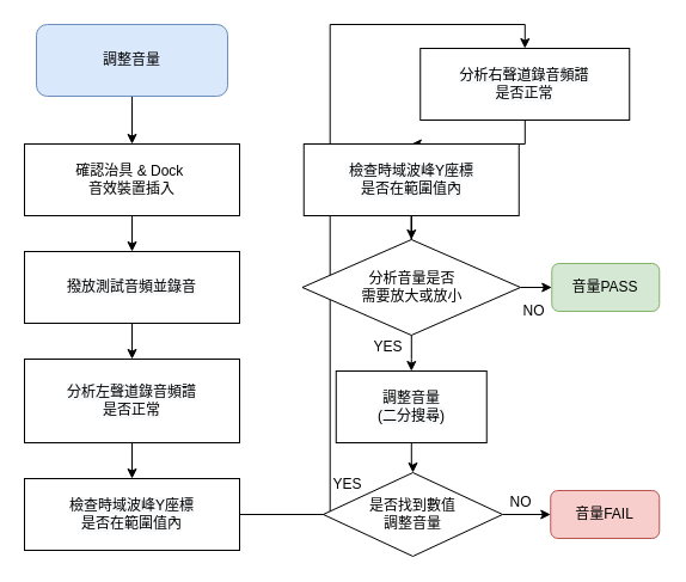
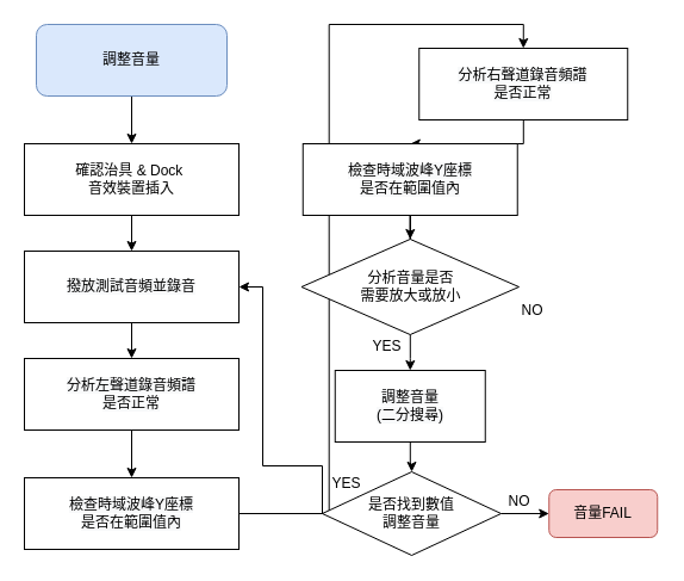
  <mxCell id="0" />
  <mxCell id="1" parent="0" />
  <mxCell id="2" style="edgeStyle=orthogonalEdgeStyle;rounded=0;orthogonalLoop=1;jettySize=auto;html=1;entryX=0.5;entryY=0;entryDx=0;entryDy=0;" parent="1" source="3" target="5" edge="1"><mxGeometry relative="1" as="geometry" /></mxCell>
  <mxCell id="3" value="調整音量" style="rounded=1;whiteSpace=wrap;html=1;fillColor=#dae8fc;strokeColor=#6c8ebf;" parent="1" vertex="1"><mxGeometry x="30" y="20" width="160" height="60" as="geometry" /></mxCell>
  <mxCell id="4" style="edgeStyle=orthogonalEdgeStyle;rounded=0;orthogonalLoop=1;jettySize=auto;html=1;entryX=0.5;entryY=0;entryDx=0;entryDy=0;" parent="1" source="5" target="7" edge="1"><mxGeometry relative="1" as="geometry" /></mxCell>
  <mxCell id="5" value="確認治具 &amp;amp; Dock&amp;nbsp;&lt;br&gt;音效裝置插入" style="rounded=0;whiteSpace=wrap;html=1;" parent="1" vertex="1"><mxGeometry x="20" y="120" width="180" height="60" as="geometry" /></mxCell>
  <mxCell id="6" style="edgeStyle=orthogonalEdgeStyle;rounded=0;orthogonalLoop=1;jettySize=auto;html=1;entryX=0.5;entryY=0;entryDx=0;entryDy=0;" parent="1" source="7" target="11" edge="1"><mxGeometry relative="1" as="geometry" /></mxCell>
  <mxCell id="7" value="&lt;span style=&quot;color: rgb(0 , 0 , 0) ; font-family: &amp;#34;helvetica&amp;#34; ; font-size: 12px ; font-style: normal ; font-weight: 400 ; letter-spacing: normal ; text-align: center ; text-indent: 0px ; text-transform: none ; word-spacing: 0px ; background-color: rgb(248 , 249 , 250) ; display: inline ; float: none&quot;&gt;撥放測試音頻並錄音&lt;br&gt;&lt;/span&gt;" style="rounded=0;whiteSpace=wrap;html=1;" parent="1" vertex="1"><mxGeometry x="20" y="210" width="180" height="60" as="geometry" /></mxCell>
  <mxCell id="8" style="edgeStyle=orthogonalEdgeStyle;rounded=0;orthogonalLoop=1;jettySize=auto;html=1;entryX=0.5;entryY=0;entryDx=0;entryDy=0;" parent="1" source="9" target="13" edge="1"><mxGeometry relative="1" as="geometry" /></mxCell>
  <mxCell id="9" value="&lt;span style=&quot;color: rgb(0 , 0 , 0) ; font-family: &amp;#34;helvetica&amp;#34; ; font-size: 12px ; font-style: normal ; font-weight: 400 ; letter-spacing: normal ; text-align: center ; text-indent: 0px ; text-transform: none ; word-spacing: 0px ; background-color: rgb(248 , 249 , 250) ; display: inline ; float: none&quot;&gt;&lt;br&gt;檢查時域波峰Y座標&lt;br&gt;是否在範圍值內&lt;br&gt;&lt;br&gt;&lt;/span&gt;" style="rounded=0;whiteSpace=wrap;html=1;" parent="1" vertex="1"><mxGeometry x="20" y="400" width="180" height="60" as="geometry" /></mxCell>
  <mxCell id="10" style="edgeStyle=orthogonalEdgeStyle;rounded=0;orthogonalLoop=1;jettySize=auto;html=1;entryX=0.5;entryY=0;entryDx=0;entryDy=0;" parent="1" source="11" target="9" edge="1"><mxGeometry relative="1" as="geometry" /></mxCell>
- <mxCell id="11" value="&lt;span style=&quot;color: rgb(0 , 0 , 0) ; font-family: &amp;#34;helvetica&amp;#34; ; font-size: 12px ; font-style: normal ; font-weight: 400 ; letter-spacing: normal ; text-align: center ; text-indent: 0px ; text-transform: none ; word-spacing: 0px ; background-color: rgb(248 , 249 , 250) ; display: inline ; float: none&quot;&gt;分析左聲道錄音頻譜&lt;br&gt;是否正常&lt;br&gt;&lt;/span&gt;" style="rounded=0;whiteSpace=wrap;html=1;" parent="1" vertex="1"><mxGeometry x="20" y="300" width="180" height="70" as="geometry" /></mxCell>
+ <mxCell id="11" value="&lt;span style=&quot;color: rgb(0 , 0 , 0) ; font-family: &amp;#34;helvetica&amp;#34; ; font-size: 12px ; font-style: normal ; font-weight: 400 ; letter-spacing: normal ; text-align: center ; text-indent: 0px ; text-transform: none ; word-spacing: 0px ; background-color: rgb(248 , 249 , 250) ; display: inline ; float: none&quot;&gt;分析左聲道錄音頻譜&lt;br&gt;是否正常&lt;br&gt;&lt;/span&gt;" style="rounded=0;whiteSpace=wrap;html=1;" parent="1" vertex="1"><mxGeometry x="20" y="300" width="180" height="60" as="geometry" /></mxCell>
  <mxCell id="12" style="edgeStyle=orthogonalEdgeStyle;rounded=0;orthogonalLoop=1;jettySize=auto;html=1;entryX=0.5;entryY=0;entryDx=0;entryDy=0;" parent="1" source="13" target="15" edge="1"><mxGeometry relative="1" as="geometry" /></mxCell>
  <mxCell id="13" value="&lt;span style=&quot;color: rgb(0 , 0 , 0) ; font-family: &amp;#34;helvetica&amp;#34; ; font-size: 12px ; font-style: normal ; font-weight: 400 ; letter-spacing: normal ; text-align: center ; text-indent: 0px ; text-transform: none ; word-spacing: 0px ; background-color: rgb(248 , 249 , 250) ; display: inline ; float: none&quot;&gt;分析右聲道錄音頻譜&lt;br&gt;是否正常&lt;br&gt;&lt;/span&gt;" style="rounded=0;whiteSpace=wrap;html=1;" parent="1" vertex="1"><mxGeometry x="351.25" y="40" width="175" height="60" as="geometry" /></mxCell>
  <mxCell id="14" value="" style="edgeStyle=orthogonalEdgeStyle;rounded=0;orthogonalLoop=1;jettySize=auto;html=1;entryX=0.5;entryY=0;entryDx=0;entryDy=0;" parent="1" source="15" target="18" edge="1"><mxGeometry relative="1" as="geometry" /></mxCell>
  <mxCell id="15" value="&lt;span style=&quot;color: rgb(0 , 0 , 0) ; font-family: &amp;#34;helvetica&amp;#34; ; font-size: 12px ; font-style: normal ; font-weight: 400 ; letter-spacing: normal ; text-align: center ; text-indent: 0px ; text-transform: none ; word-spacing: 0px ; background-color: rgb(248 , 249 , 250) ; display: inline ; float: none&quot;&gt;&lt;br&gt;檢查時域波峰Y座標&lt;br&gt;是否在範圍值內&lt;br&gt;&lt;br&gt;&lt;/span&gt;" style="rounded=0;whiteSpace=wrap;html=1;" parent="1" vertex="1"><mxGeometry x="253.75" y="120" width="180" height="60" as="geometry" /></mxCell>
  <mxCell id="16" style="edgeStyle=orthogonalEdgeStyle;rounded=0;orthogonalLoop=1;jettySize=auto;html=1;entryX=0.5;entryY=0;entryDx=0;entryDy=0;" parent="1" source="18" target="22" edge="1"><mxGeometry relative="1" as="geometry" /></mxCell>
- <mxCell id="17" value="" style="edgeStyle=orthogonalEdgeStyle;rounded=0;orthogonalLoop=1;jettySize=auto;html=1;" parent="1" source="18" target="19" edge="1"><mxGeometry relative="1" as="geometry" /></mxCell>
  <mxCell id="18" value="分析音量是否&lt;br&gt;需要放大或放小" style="rhombus;whiteSpace=wrap;html=1;" parent="1" vertex="1"><mxGeometry x="252.5" y="200" width="182.5" height="80" as="geometry" /></mxCell>
- <mxCell id="19" value="音量PASS" style="rounded=1;whiteSpace=wrap;html=1;fillColor=#d5e8d4;strokeColor=#82b366;" parent="1" vertex="1"><mxGeometry x="461.25" y="220" width="90" height="40" as="geometry" /></mxCell>
  <mxCell id="20" value="YES" style="text;html=1;align=center;verticalAlign=middle;resizable=0;points=[];autosize=1;strokeColor=none;fillColor=none;" parent="1" vertex="1"><mxGeometry x="304" y="280" width="40" height="20" as="geometry" /></mxCell>
  <mxCell id="21" value="" style="edgeStyle=orthogonalEdgeStyle;rounded=0;orthogonalLoop=1;jettySize=auto;html=1;" parent="1" source="22" target="25" edge="1"><mxGeometry relative="1" as="geometry" /></mxCell>
  <mxCell id="22" value="&lt;span style=&quot;color: rgb(0 , 0 , 0) ; font-family: &amp;#34;helvetica&amp;#34; ; font-size: 12px ; font-style: normal ; font-weight: 400 ; letter-spacing: normal ; text-align: center ; text-indent: 0px ; text-transform: none ; word-spacing: 0px ; background-color: rgb(248 , 249 , 250) ; display: inline ; float: none&quot;&gt;調整音量&lt;br&gt;(二分搜尋)&lt;br&gt;&lt;/span&gt;" style="rounded=0;whiteSpace=wrap;html=1;" parent="1" vertex="1"><mxGeometry x="280.75" y="310" width="126" height="60" as="geometry" /></mxCell>
+ <mxCell id="23" style="edgeStyle=orthogonalEdgeStyle;rounded=0;orthogonalLoop=1;jettySize=auto;html=1;entryX=1;entryY=0.5;entryDx=0;entryDy=0;exitX=0;exitY=0.5;exitDx=0;exitDy=0;" parent="1" source="25" target="7" edge="1"><mxGeometry relative="1" as="geometry"><Array as="points"><mxPoint x="270" y="390" /><mxPoint x="220" y="390" /><mxPoint x="220" y="240" /></Array></mxGeometry></mxCell>
  <mxCell id="24" style="edgeStyle=orthogonalEdgeStyle;rounded=0;orthogonalLoop=1;jettySize=auto;html=1;entryX=0;entryY=0.5;entryDx=0;entryDy=0;" parent="1" source="25" target="29" edge="1"><mxGeometry relative="1" as="geometry" /></mxCell>
  <mxCell id="25" value="是否找到數值&lt;br&gt;調整音量" style="rhombus;whiteSpace=wrap;html=1;" parent="1" vertex="1"><mxGeometry x="270" y="395" width="150" height="70" as="geometry" /></mxCell>
  <mxCell id="26" value="NO" style="text;html=1;align=center;verticalAlign=middle;resizable=0;points=[];autosize=1;strokeColor=none;fillColor=none;" parent="1" vertex="1"><mxGeometry x="431.25" y="250" width="30" height="20" as="geometry" /></mxCell>
  <mxCell id="27" value="NO" style="text;html=1;align=center;verticalAlign=middle;resizable=0;points=[];autosize=1;strokeColor=none;fillColor=none;" parent="1" vertex="1"><mxGeometry x="420" y="410" width="30" height="20" as="geometry" /></mxCell>
  <mxCell id="28" value="YES" style="text;html=1;align=center;verticalAlign=middle;resizable=0;points=[];autosize=1;strokeColor=none;fillColor=none;" parent="1" vertex="1"><mxGeometry x="270" y="395" width="40" height="20" as="geometry" /></mxCell>
  <mxCell id="29" value="音量FAIL" style="rounded=1;whiteSpace=wrap;html=1;fillColor=#f8cecc;strokeColor=#b85450;" parent="1" vertex="1"><mxGeometry x="460.25" y="410" width="91" height="40" as="geometry" /></mxCell>
